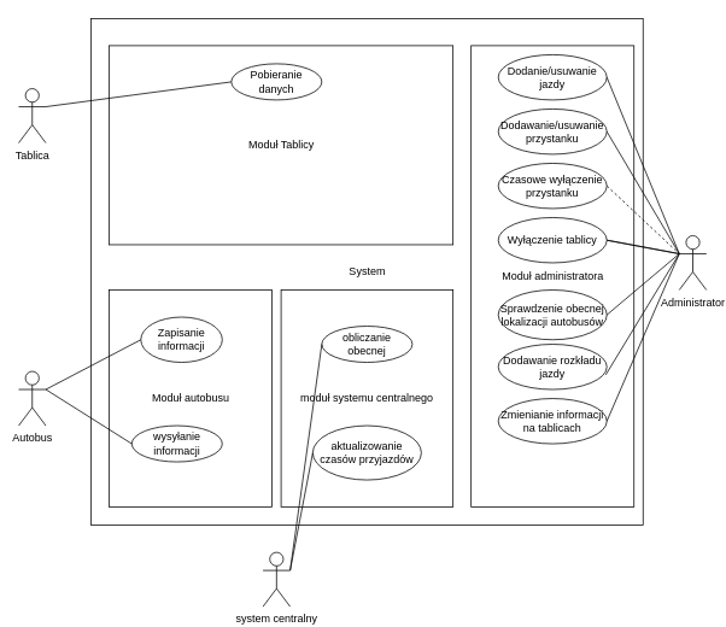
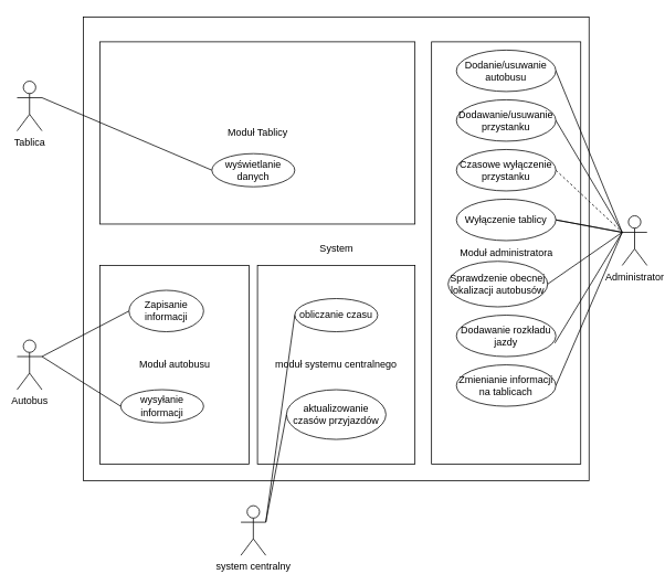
  <mxCell id="0" />
  <mxCell id="1" parent="0" />
  <mxCell id="2" value="Tablica" style="shape=umlActor;verticalLabelPosition=bottom;verticalAlign=top;html=1;" parent="1" vertex="1"><mxGeometry x="20" y="97.5" width="30" height="60" as="geometry" /></mxCell>
  <mxCell id="3" value="System" style="html=1;" parent="1" vertex="1"><mxGeometry x="100" y="20" width="610" height="560" as="geometry" /></mxCell>
  <mxCell id="4" value="Moduł Tablicy" style="html=1;" parent="1" vertex="1"><mxGeometry x="120" y="50" width="380" height="220" as="geometry" /></mxCell>
  <mxCell id="5" value="Autobus" style="shape=umlActor;verticalLabelPosition=bottom;verticalAlign=top;html=1;" parent="1" vertex="1"><mxGeometry x="20" y="410" width="30" height="60" as="geometry" /></mxCell>
  <mxCell id="6" value="Moduł autobusu" style="html=1;" parent="1" vertex="1"><mxGeometry x="120" y="320" width="180" height="240" as="geometry" /></mxCell>
  <mxCell id="7" value="Zapisanie informacji" style="ellipse;whiteSpace=wrap;html=1;" parent="1" vertex="1"><mxGeometry x="155" y="350" width="90" height="50" as="geometry" /></mxCell>
  <mxCell id="8" value="" style="endArrow=none;html=1;rounded=0;exitX=0;exitY=0.5;exitDx=0;exitDy=0;" parent="1" source="7" edge="1"><mxGeometry width="50" height="50" relative="1" as="geometry"><mxPoint x="210" y="360" as="sourcePoint" /><mxPoint x="50" y="430" as="targetPoint" /></mxGeometry></mxCell>
  <mxCell id="9" value="" style="endArrow=none;html=1;rounded=0;entryX=0;entryY=0.5;entryDx=0;entryDy=0;exitX=1;exitY=0.333;exitDx=0;exitDy=0;exitPerimeter=0;" parent="1" source="5" target="32" edge="1"><mxGeometry width="50" height="50" relative="1" as="geometry"><mxPoint x="210" y="360" as="sourcePoint" /><mxPoint x="155" y="405" as="targetPoint" /></mxGeometry></mxCell>
  <mxCell id="10" value="Moduł administratora" style="html=1;" parent="1" vertex="1"><mxGeometry x="520" y="50" width="180" height="510" as="geometry" /></mxCell>
  <mxCell id="11" value="Administrator" style="shape=umlActor;verticalLabelPosition=bottom;verticalAlign=top;html=1;" parent="1" vertex="1"><mxGeometry x="750" y="260" width="30" height="60" as="geometry" /></mxCell>
- <mxCell id="12" value="Dodanie/usuwanie jazdy" style="ellipse;whiteSpace=wrap;html=1;" parent="1" vertex="1"><mxGeometry x="550" y="60" width="120" height="50" as="geometry" /></mxCell>
+ <mxCell id="12" value="Dodanie/usuwanie autobusu" style="ellipse;whiteSpace=wrap;html=1;" parent="1" vertex="1"><mxGeometry x="550" y="60" width="120" height="50" as="geometry" /></mxCell>
  <mxCell id="13" value="" style="endArrow=none;html=1;rounded=0;entryX=1;entryY=0.5;entryDx=0;entryDy=0;exitX=0;exitY=0.333;exitDx=0;exitDy=0;exitPerimeter=0;" parent="1" source="11" target="12" edge="1"><mxGeometry width="50" height="50" relative="1" as="geometry"><mxPoint x="600" y="380" as="sourcePoint" /><mxPoint x="650" y="330" as="targetPoint" /></mxGeometry></mxCell>
  <mxCell id="14" value="Dodawanie/usuwanie przystanku" style="ellipse;whiteSpace=wrap;html=1;" parent="1" vertex="1"><mxGeometry x="550" y="120" width="120" height="50" as="geometry" /></mxCell>
  <mxCell id="15" value="Czasowe wyłączenie przystanku" style="ellipse;whiteSpace=wrap;html=1;" parent="1" vertex="1"><mxGeometry x="550" y="180" width="120" height="50" as="geometry" /></mxCell>
  <mxCell id="16" value="Wyłączenie tablicy" style="ellipse;whiteSpace=wrap;html=1;" parent="1" vertex="1"><mxGeometry x="550" y="240" width="120" height="50" as="geometry" /></mxCell>
- <mxCell id="17" value="&lt;div&gt;Sprawdzenie obecnej lokalizacji autobusów&lt;/div&gt;" style="ellipse;whiteSpace=wrap;html=1;" parent="1" vertex="1"><mxGeometry x="550" y="320" width="120" height="55" as="geometry" /></mxCell>
+ <mxCell id="17" value="&lt;div&gt;Sprawdzenie obecnej lokalizacji autobusów&lt;/div&gt;" style="ellipse;whiteSpace=wrap;html=1;" parent="1" vertex="1"><mxGeometry x="540" y="315" width="120" height="55" as="geometry" /></mxCell>
  <mxCell id="18" value="Zmienianie informacji na tablicach" style="ellipse;whiteSpace=wrap;html=1;" parent="1" vertex="1"><mxGeometry x="550" y="440" width="120" height="50" as="geometry" /></mxCell>
  <mxCell id="19" value="" style="endArrow=none;html=1;rounded=0;entryX=0;entryY=0.333;entryDx=0;entryDy=0;entryPerimeter=0;exitX=1;exitY=0.5;exitDx=0;exitDy=0;" parent="1" source="14" target="11" edge="1"><mxGeometry width="50" height="50" relative="1" as="geometry"><mxPoint x="380" y="430" as="sourcePoint" /><mxPoint x="430" y="380" as="targetPoint" /></mxGeometry></mxCell>
  <mxCell id="20" value="" style="endArrow=none;html=1;rounded=0;exitX=1;exitY=0.5;exitDx=0;exitDy=0;" parent="1" source="16" edge="1"><mxGeometry width="50" height="50" relative="1" as="geometry"><mxPoint x="670" y="430" as="sourcePoint" /><mxPoint x="750" y="280" as="targetPoint" /></mxGeometry></mxCell>
  <mxCell id="21" value="" style="endArrow=none;html=1;rounded=0;exitX=1;exitY=0.5;exitDx=0;exitDy=0;" parent="1" source="18" edge="1"><mxGeometry width="50" height="50" relative="1" as="geometry"><mxPoint x="380" y="430" as="sourcePoint" /><mxPoint x="750" y="280" as="targetPoint" /></mxGeometry></mxCell>
  <mxCell id="22" value="" style="endArrow=none;html=1;rounded=0;exitX=1;exitY=0.5;exitDx=0;exitDy=0;" parent="1" source="16" edge="1"><mxGeometry width="50" height="50" relative="1" as="geometry"><mxPoint x="380" y="430" as="sourcePoint" /><mxPoint x="750" y="280" as="targetPoint" /><Array as="points" /></mxGeometry></mxCell>
  <mxCell id="23" value="" style="endArrow=none;html=1;rounded=0;entryX=0;entryY=0.333;entryDx=0;entryDy=0;entryPerimeter=0;exitX=1;exitY=0.5;exitDx=0;exitDy=0;dashed=1;" parent="1" source="15" target="11" edge="1"><mxGeometry width="50" height="50" relative="1" as="geometry"><mxPoint x="380" y="430" as="sourcePoint" /><mxPoint x="430" y="380" as="targetPoint" /></mxGeometry></mxCell>
- <mxCell id="25" value="" style="endArrow=none;html=1;rounded=0;exitX=1;exitY=0.333;exitDx=0;exitDy=0;exitPerimeter=0;entryX=0;entryY=0.5;entryDx=0;entryDy=0;" parent="1" source="2" target="28" edge="1"><mxGeometry width="50" height="50" relative="1" as="geometry"><mxPoint x="60" y="120" as="sourcePoint" /><mxPoint x="250" y="120" as="targetPoint" /></mxGeometry></mxCell>
+ <mxCell id="24" value="" style="endArrow=none;html=1;rounded=0;exitX=1;exitY=0.333;exitDx=0;exitDy=0;exitPerimeter=0;entryX=0;entryY=0.5;entryDx=0;entryDy=0;" parent="1" source="2" target="29" edge="1"><mxGeometry width="50" height="50" relative="1" as="geometry"><mxPoint x="380" y="410" as="sourcePoint" /><mxPoint x="170" y="210" as="targetPoint" /></mxGeometry></mxCell>
  <mxCell id="26" value="Dodawanie rozkładu jazdy" style="ellipse;whiteSpace=wrap;html=1;align=center;" parent="1" vertex="1"><mxGeometry x="550" y="380" width="120" height="50" as="geometry" /></mxCell>
  <mxCell id="27" value="" style="endArrow=none;html=1;rounded=0;exitX=0.99;exitY=0.675;exitDx=0;exitDy=0;exitPerimeter=0;" parent="1" source="26" edge="1"><mxGeometry width="50" height="50" relative="1" as="geometry"><mxPoint x="370" y="410" as="sourcePoint" /><mxPoint x="750" y="280" as="targetPoint" /></mxGeometry></mxCell>
- <mxCell id="28" value="Pobieranie danych" style="ellipse;whiteSpace=wrap;html=1;align=center;" parent="1" vertex="1"><mxGeometry x="255" y="70" width="100" height="40" as="geometry" /></mxCell>
+ <mxCell id="29" value="wyświetlanie danych" style="ellipse;whiteSpace=wrap;html=1;align=center;" parent="1" vertex="1"><mxGeometry x="255" y="185" width="100" height="40" as="geometry" /></mxCell>
  <mxCell id="30" value="" style="endArrow=none;html=1;rounded=0;exitX=1;exitY=0.5;exitDx=0;exitDy=0;" parent="1" source="17" edge="1"><mxGeometry width="50" height="50" relative="1" as="geometry"><mxPoint x="420" y="450" as="sourcePoint" /><mxPoint x="750" y="280" as="targetPoint" /></mxGeometry></mxCell>
  <mxCell id="31" style="edgeStyle=none;rounded=0;orthogonalLoop=1;jettySize=auto;html=1;exitX=0.5;exitY=1;exitDx=0;exitDy=0;" parent="1" source="3" target="3" edge="1"><mxGeometry relative="1" as="geometry" /></mxCell>
  <mxCell id="32" value="wysyłanie informacji" style="ellipse;whiteSpace=wrap;html=1;align=center;" parent="1" vertex="1"><mxGeometry x="145" y="470" width="100" height="40" as="geometry" /></mxCell>
  <mxCell id="33" value="system centralny" style="shape=umlActor;verticalLabelPosition=bottom;verticalAlign=top;html=1;outlineConnect=0;" parent="1" vertex="1"><mxGeometry x="290" y="610" width="30" height="60" as="geometry" /></mxCell>
  <mxCell id="34" value="moduł systemu centralnego" style="rounded=0;whiteSpace=wrap;html=1;" parent="1" vertex="1"><mxGeometry x="310" y="320" width="190" height="240" as="geometry" /></mxCell>
- <mxCell id="35" value="obliczanie obecnej" style="ellipse;whiteSpace=wrap;html=1;align=center;" parent="1" vertex="1"><mxGeometry x="355" y="360" width="100" height="40" as="geometry" /></mxCell>
+ <mxCell id="35" value="obliczanie czasu" style="ellipse;whiteSpace=wrap;html=1;align=center;" parent="1" vertex="1"><mxGeometry x="355" y="360" width="100" height="40" as="geometry" /></mxCell>
  <mxCell id="36" value="aktualizowanie czasów przyjazdów" style="ellipse;whiteSpace=wrap;html=1;align=center;" parent="1" vertex="1"><mxGeometry x="345" y="470" width="120" height="60" as="geometry" /></mxCell>
  <mxCell id="37" value="" style="endArrow=none;html=1;rounded=0;exitX=1;exitY=0.333;exitDx=0;exitDy=0;exitPerimeter=0;entryX=0;entryY=0.5;entryDx=0;entryDy=0;" parent="1" source="33" target="36" edge="1"><mxGeometry width="50" height="50" relative="1" as="geometry"><mxPoint x="380" y="420" as="sourcePoint" /><mxPoint x="430" y="370" as="targetPoint" /></mxGeometry></mxCell>
  <mxCell id="38" value="" style="endArrow=none;html=1;rounded=0;entryX=0;entryY=0.5;entryDx=0;entryDy=0;" parent="1" target="35" edge="1"><mxGeometry width="50" height="50" relative="1" as="geometry"><mxPoint x="320" y="630" as="sourcePoint" /><mxPoint x="430" y="370" as="targetPoint" /></mxGeometry></mxCell>
